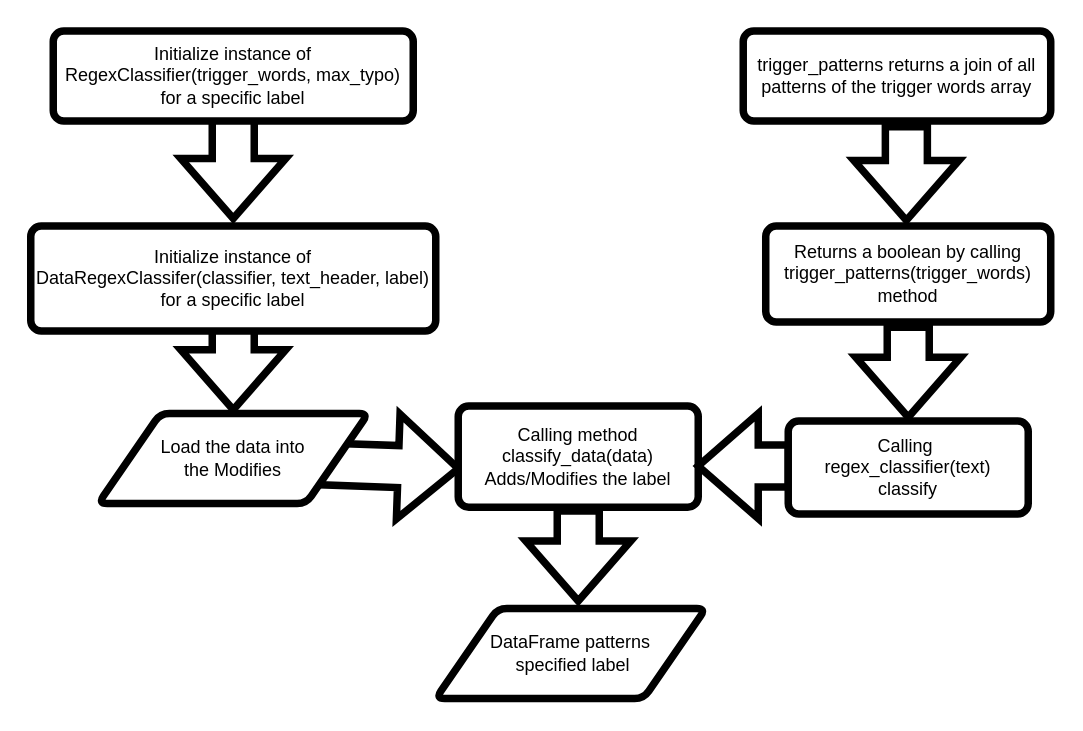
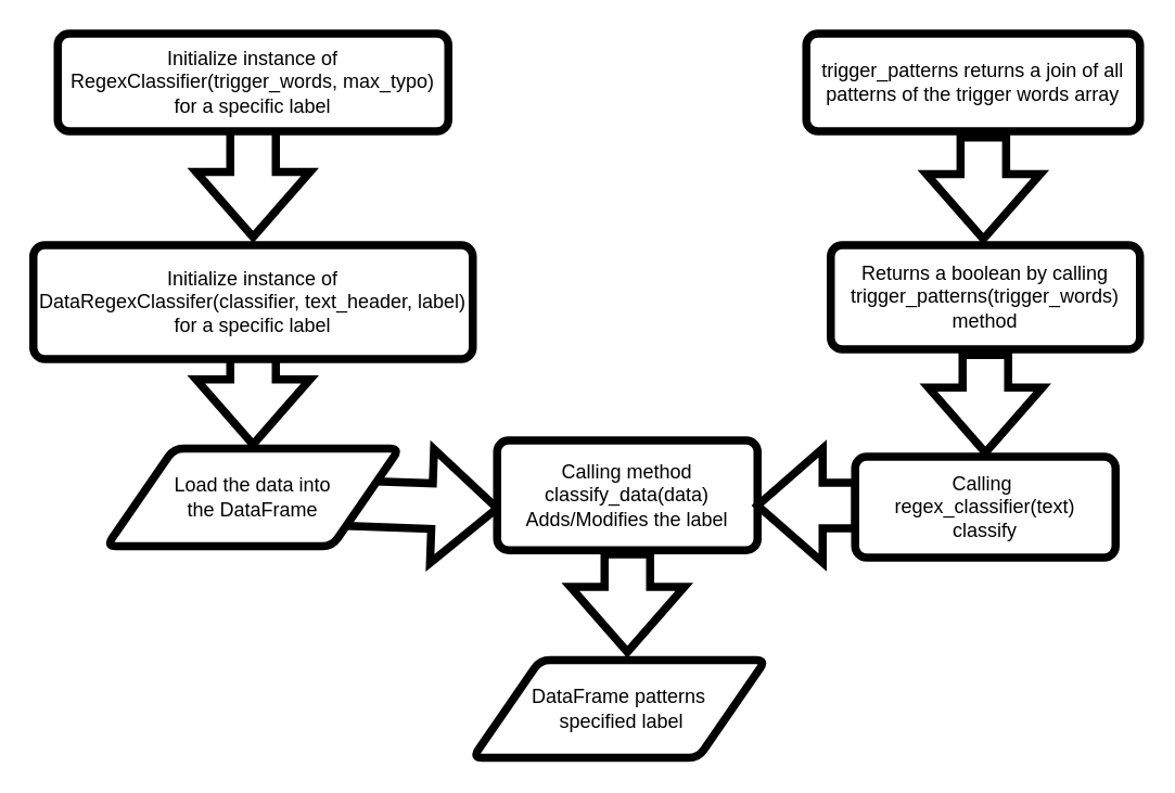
  <mxCell id="0" />
  <mxCell id="1" parent="0" />
  <mxCell id="2" value="" style="verticalLabelPosition=bottom;verticalAlign=top;html=1;strokeWidth=5;shape=mxgraph.arrows2.arrow;dy=0.6;dx=40;notch=0;rotation=2;" vertex="1" parent="1"><mxGeometry x="204.99" y="275" width="100" height="70" as="geometry" /></mxCell>
  <mxCell id="3" value="" style="verticalLabelPosition=bottom;verticalAlign=top;html=1;strokeWidth=5;shape=mxgraph.arrows2.arrow;dy=0.6;dx=40;notch=0;rotation=90;" vertex="1" parent="1"><mxGeometry x="127.5" y="210" width="55" height="70" as="geometry" /></mxCell>
  <mxCell id="4" value="" style="verticalLabelPosition=bottom;verticalAlign=top;html=1;strokeWidth=5;shape=mxgraph.arrows2.arrow;dy=0.6;dx=40;notch=0;rotation=90;" vertex="1" parent="1"><mxGeometry x="120" y="75" width="70" height="70" as="geometry" /></mxCell>
  <mxCell id="5" value="Initialize instance of RegexClassifier(trigger_words, max_typo) for a specific label" style="rounded=1;whiteSpace=wrap;html=1;absoluteArcSize=1;arcSize=14;strokeWidth=5;" vertex="1" parent="1"><mxGeometry x="35" y="20" width="240" height="60" as="geometry" /></mxCell>
  <mxCell id="6" value="Initialize instance of DataRegexClassifer(classifier, text_header, label) for a specific label" style="rounded=1;whiteSpace=wrap;html=1;absoluteArcSize=1;arcSize=14;strokeWidth=5;" vertex="1" parent="1"><mxGeometry x="20" y="150" width="270" height="70" as="geometry" /></mxCell>
- <mxCell id="7" value="Load the data into&lt;div&gt;the Modifies&lt;/div&gt;" style="shape=parallelogram;html=1;strokeWidth=5;perimeter=parallelogramPerimeter;whiteSpace=wrap;rounded=1;arcSize=12;size=0.23;" vertex="1" parent="1"><mxGeometry x="65" y="275" width="180" height="60" as="geometry" /></mxCell>
+ <mxCell id="7" value="Load the data into&lt;div&gt;the DataFrame&lt;/div&gt;" style="shape=parallelogram;html=1;strokeWidth=5;perimeter=parallelogramPerimeter;whiteSpace=wrap;rounded=1;arcSize=12;size=0.23;" vertex="1" parent="1"><mxGeometry x="65" y="275" width="180" height="60" as="geometry" /></mxCell>
  <mxCell id="8" value="Calling method&lt;div&gt;classify_data(data)&lt;/div&gt;&lt;div&gt;Adds/Modifies the label&lt;/div&gt;" style="rounded=1;whiteSpace=wrap;html=1;absoluteArcSize=1;arcSize=14;strokeWidth=5;" vertex="1" parent="1"><mxGeometry x="304.99" y="270" width="160" height="67.5" as="geometry" /></mxCell>
  <mxCell id="9" value="" style="verticalLabelPosition=bottom;verticalAlign=top;html=1;strokeWidth=5;shape=mxgraph.arrows2.arrow;dy=0.6;dx=40;notch=0;rotation=-180;" vertex="1" parent="1"><mxGeometry x="464.99" y="275" width="60" height="70" as="geometry" /></mxCell>
  <mxCell id="10" value="&lt;div&gt;Calling&amp;nbsp;&lt;/div&gt;&lt;div&gt;regex_classifier(text)&lt;/div&gt;&lt;div&gt;classify&lt;/div&gt;" style="rounded=1;whiteSpace=wrap;html=1;absoluteArcSize=1;arcSize=14;strokeWidth=5;" vertex="1" parent="1"><mxGeometry x="524.99" y="280" width="160" height="62" as="geometry" /></mxCell>
  <mxCell id="11" value="" style="verticalLabelPosition=bottom;verticalAlign=top;html=1;strokeWidth=5;shape=mxgraph.arrows2.arrow;dy=0.6;dx=40;notch=0;rotation=90;" vertex="1" parent="1"><mxGeometry x="574.99" y="212.5" width="60" height="70" as="geometry" /></mxCell>
  <mxCell id="12" value="Returns a boolean by calling trigger_patterns(trigger_words)&lt;div&gt;method&lt;/div&gt;" style="rounded=1;whiteSpace=wrap;html=1;absoluteArcSize=1;arcSize=14;strokeWidth=5;" vertex="1" parent="1"><mxGeometry x="509.99" y="150" width="190" height="64" as="geometry" /></mxCell>
  <mxCell id="13" value="" style="verticalLabelPosition=bottom;verticalAlign=top;html=1;strokeWidth=5;shape=mxgraph.arrows2.arrow;dy=0.6;dx=40;notch=0;rotation=90;" vertex="1" parent="1"><mxGeometry x="572.49" y="80" width="62.5" height="70" as="geometry" /></mxCell>
  <mxCell id="14" value="trigger_patterns returns a join of all patterns of the trigger words array" style="rounded=1;whiteSpace=wrap;html=1;absoluteArcSize=1;arcSize=14;strokeWidth=5;" vertex="1" parent="1"><mxGeometry x="494.99" y="20" width="205" height="60" as="geometry" /></mxCell>
  <mxCell id="15" value="" style="verticalLabelPosition=bottom;verticalAlign=top;html=1;strokeWidth=5;shape=mxgraph.arrows2.arrow;dy=0.6;dx=40;notch=0;rotation=90;" vertex="1" parent="1"><mxGeometry x="354.99" y="335" width="60.01" height="70" as="geometry" /></mxCell>
  <mxCell id="16" value="DataFrame patterns&lt;div&gt;&amp;nbsp;specified label&lt;/div&gt;" style="shape=parallelogram;html=1;strokeWidth=5;perimeter=parallelogramPerimeter;whiteSpace=wrap;rounded=1;arcSize=12;size=0.23;" vertex="1" parent="1"><mxGeometry x="290" y="405" width="180" height="60" as="geometry" /></mxCell>
